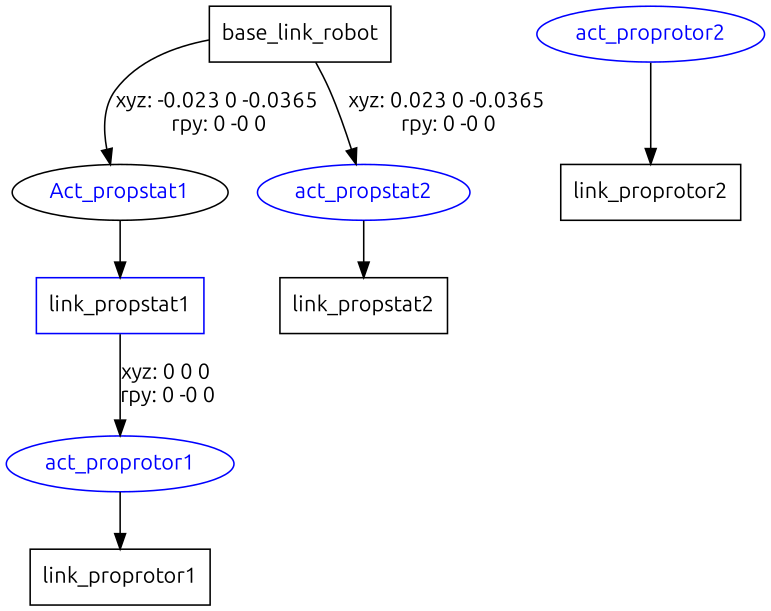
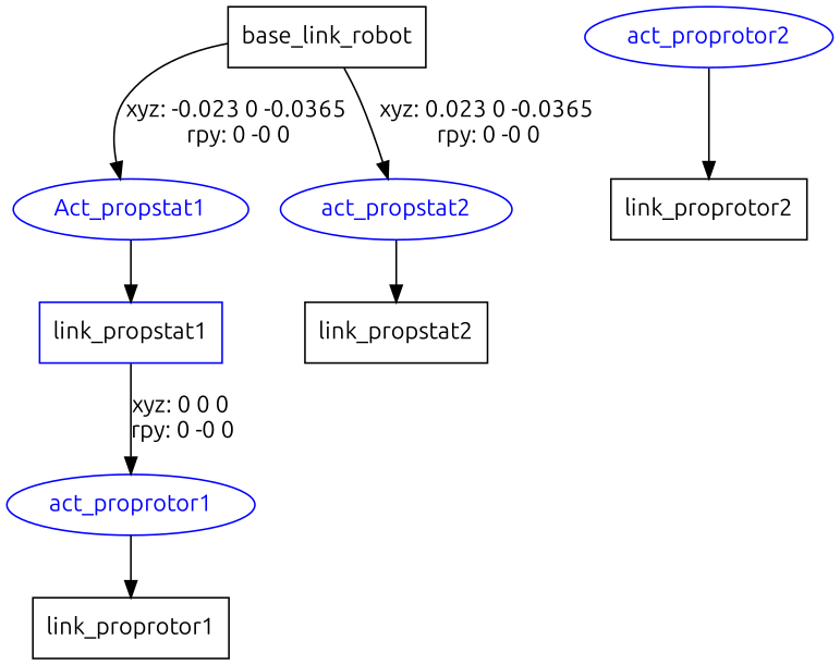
  digraph {
    fontname=Ubuntu
    node [fontname=Ubuntu shape=box color=blue]
    edge [fontname=Ubuntu]
    n1 [label=base_link_robot color=""]
-   Act_propstat1 [color=black fontcolor=blue shape=ellipse]
+   Act_propstat1 [fontcolor=blue shape=ellipse]
    act_propstat2 [fontcolor=blue shape=ellipse]
    n4 [label=link_propstat1]
    n5 [label=link_propstat2 color=""]
    act_proprotor1 [fontcolor=blue shape=ellipse]
    n7 [label=link_proprotor1 color=""]
    act_proprotor2 [fontcolor=blue shape=ellipse]
    n9 [label=link_proprotor2 color=""]
    n1 -> Act_propstat1 [label="xyz: -0.023 0 -0.0365 \nrpy: 0 -0 0"]
    n1 -> act_propstat2 [label="xyz: 0.023 0 -0.0365 \nrpy: 0 -0 0"]
    Act_propstat1 -> n4
    act_propstat2 -> n5
    n4 -> act_proprotor1 [label="xyz: 0 0 0 \nrpy: 0 -0 0"]
    act_proprotor1 -> n7
    act_proprotor2 -> n9
  }
